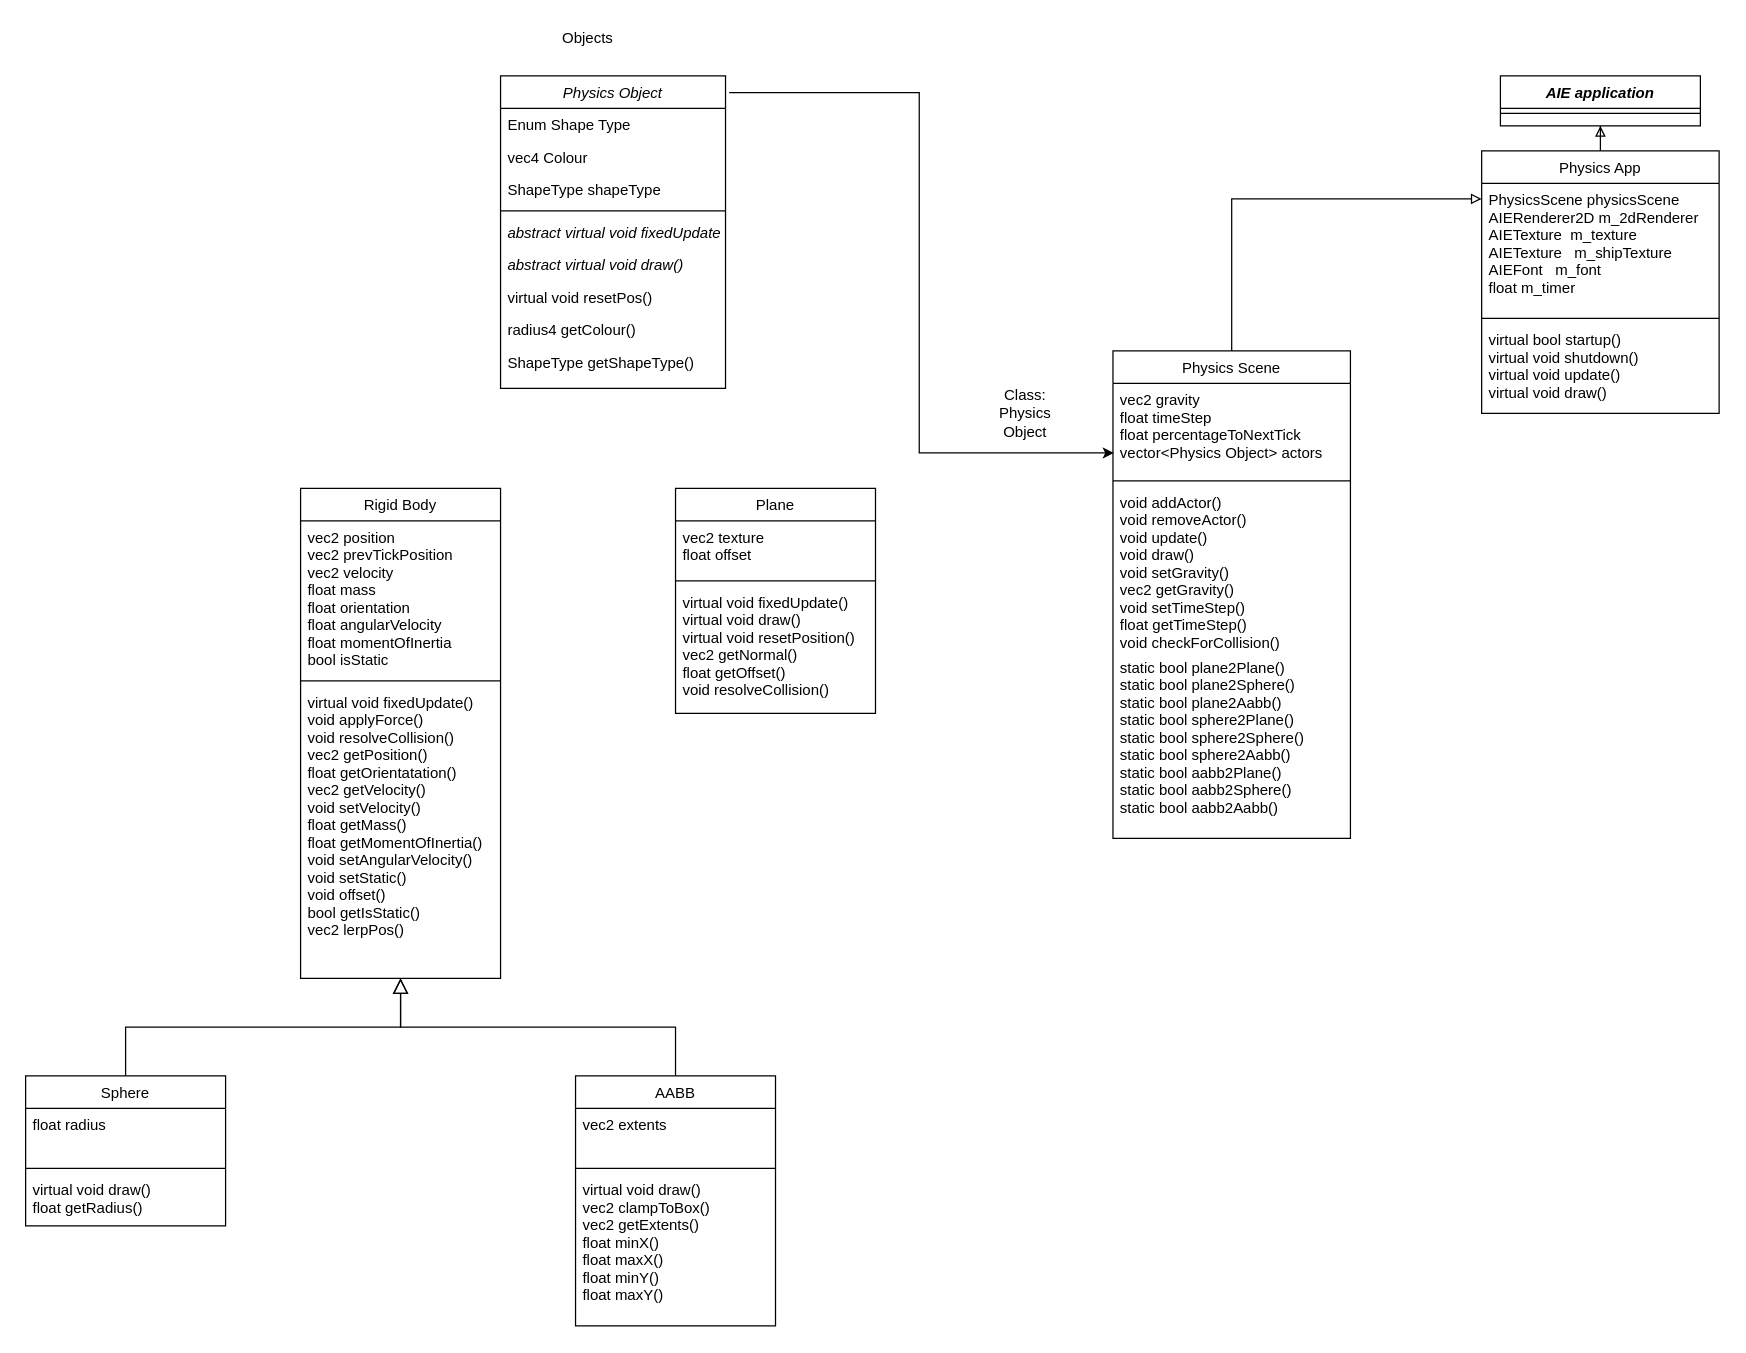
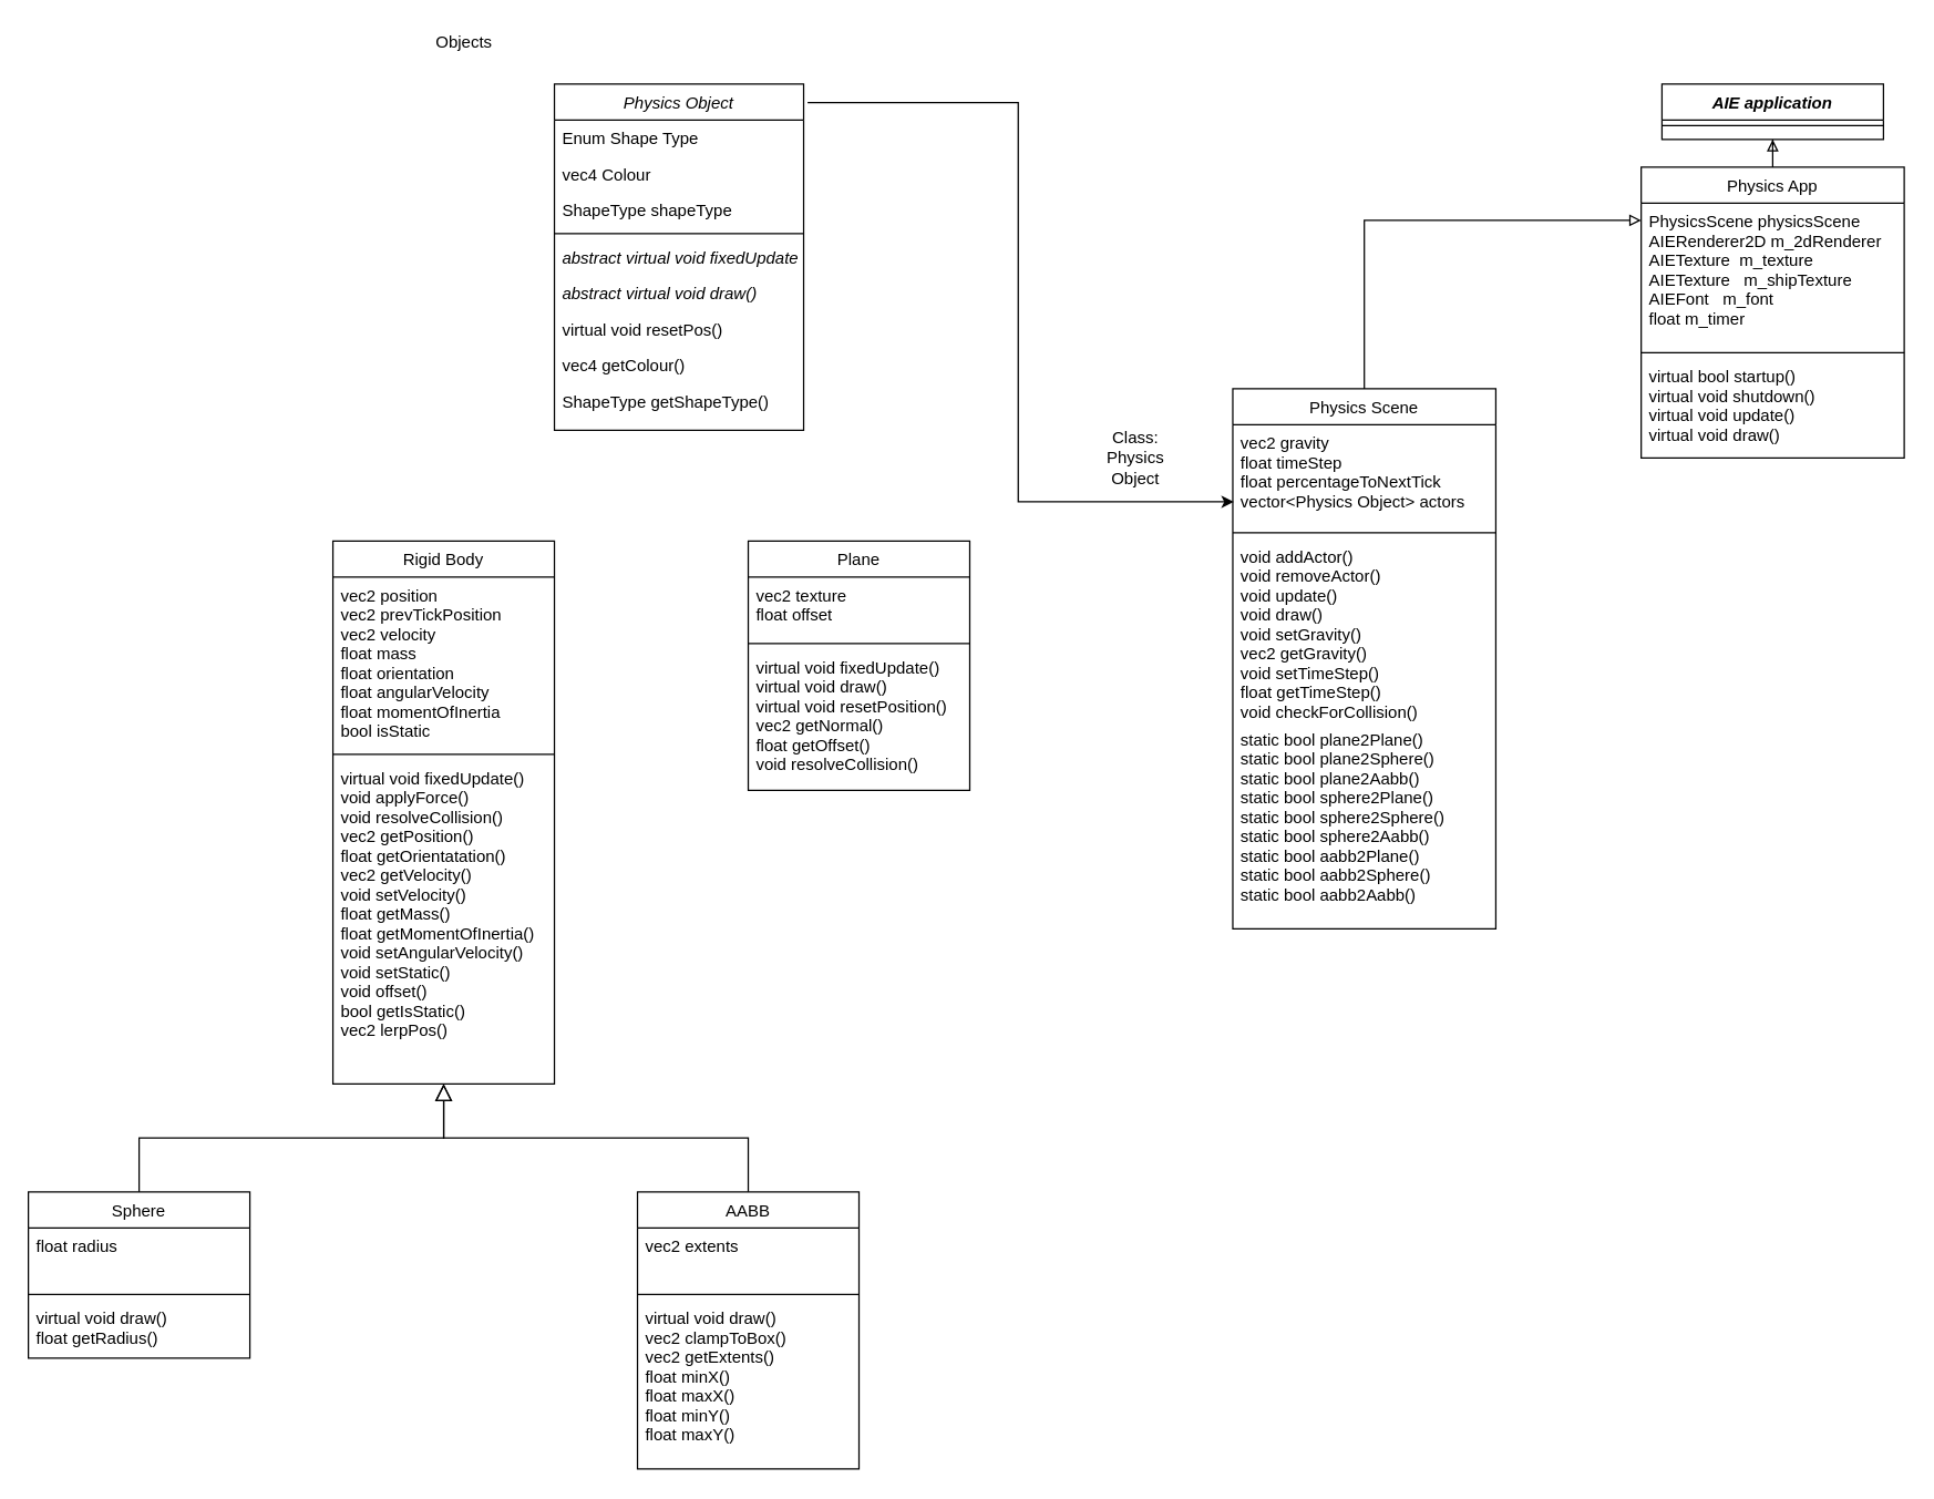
  <mxCell id="0" />
  <mxCell id="1" parent="0" />
  <mxCell id="2" style="edgeStyle=orthogonalEdgeStyle;rounded=0;orthogonalLoop=1;jettySize=auto;html=1;entryX=0.004;entryY=0.752;entryDx=0;entryDy=0;entryPerimeter=0;exitX=1.016;exitY=0.053;exitDx=0;exitDy=0;exitPerimeter=0;" parent="1" source="3" target="41" edge="1"><mxGeometry relative="1" as="geometry" /></mxCell>
  <mxCell id="3" value="Physics Object&#10;" style="swimlane;fontStyle=2;align=center;verticalAlign=top;childLayout=stackLayout;horizontal=1;startSize=26;horizontalStack=0;resizeParent=1;resizeLast=0;collapsible=1;marginBottom=0;rounded=0;shadow=0;strokeWidth=1;" parent="1" vertex="1"><mxGeometry x="400" y="60" width="180" height="250" as="geometry"><mxRectangle x="230" y="140" width="160" height="26" as="alternateBounds" /></mxGeometry></mxCell>
  <mxCell id="4" value="Enum Shape Type" style="text;align=left;verticalAlign=top;spacingLeft=4;spacingRight=4;overflow=hidden;rotatable=0;points=[[0,0.5],[1,0.5]];portConstraint=eastwest;" parent="3" vertex="1"><mxGeometry y="26" width="180" height="26" as="geometry" /></mxCell>
  <mxCell id="5" value="vec4 Colour&#10;" style="text;align=left;verticalAlign=top;spacingLeft=4;spacingRight=4;overflow=hidden;rotatable=0;points=[[0,0.5],[1,0.5]];portConstraint=eastwest;rounded=0;shadow=0;html=0;" parent="3" vertex="1"><mxGeometry y="52" width="180" height="26" as="geometry" /></mxCell>
  <mxCell id="6" value="ShapeType shapeType" style="text;align=left;verticalAlign=top;spacingLeft=4;spacingRight=4;overflow=hidden;rotatable=0;points=[[0,0.5],[1,0.5]];portConstraint=eastwest;rounded=0;shadow=0;html=0;" parent="3" vertex="1"><mxGeometry y="78" width="180" height="26" as="geometry" /></mxCell>
  <mxCell id="7" value="" style="line;html=1;strokeWidth=1;align=left;verticalAlign=middle;spacingTop=-1;spacingLeft=3;spacingRight=3;rotatable=0;labelPosition=right;points=[];portConstraint=eastwest;" parent="3" vertex="1"><mxGeometry y="104" width="180" height="8" as="geometry" /></mxCell>
  <mxCell id="8" value="abstract virtual void fixedUpdate()" style="text;align=left;verticalAlign=top;spacingLeft=4;spacingRight=4;overflow=hidden;rotatable=0;points=[[0,0.5],[1,0.5]];portConstraint=eastwest;fontStyle=2" parent="3" vertex="1"><mxGeometry y="112" width="180" height="26" as="geometry" /></mxCell>
  <mxCell id="9" value="abstract virtual void draw()&#10;" style="text;align=left;verticalAlign=top;spacingLeft=4;spacingRight=4;overflow=hidden;rotatable=0;points=[[0,0.5],[1,0.5]];portConstraint=eastwest;fontStyle=2" parent="3" vertex="1"><mxGeometry y="138" width="180" height="26" as="geometry" /></mxCell>
  <mxCell id="10" value="virtual void resetPos()&#10;" style="text;align=left;verticalAlign=top;spacingLeft=4;spacingRight=4;overflow=hidden;rotatable=0;points=[[0,0.5],[1,0.5]];portConstraint=eastwest;" parent="3" vertex="1"><mxGeometry y="164" width="180" height="26" as="geometry" /></mxCell>
- <mxCell id="11" value="radius4 getColour()&#10;" style="text;align=left;verticalAlign=top;spacingLeft=4;spacingRight=4;overflow=hidden;rotatable=0;points=[[0,0.5],[1,0.5]];portConstraint=eastwest;" parent="3" vertex="1"><mxGeometry y="190" width="180" height="26" as="geometry" /></mxCell>
+ <mxCell id="11" value="vec4 getColour()&#10;" style="text;align=left;verticalAlign=top;spacingLeft=4;spacingRight=4;overflow=hidden;rotatable=0;points=[[0,0.5],[1,0.5]];portConstraint=eastwest;" parent="3" vertex="1"><mxGeometry y="190" width="180" height="26" as="geometry" /></mxCell>
  <mxCell id="12" value="ShapeType getShapeType()" style="text;align=left;verticalAlign=top;spacingLeft=4;spacingRight=4;overflow=hidden;rotatable=0;points=[[0,0.5],[1,0.5]];portConstraint=eastwest;" parent="3" vertex="1"><mxGeometry y="216" width="180" height="26" as="geometry" /></mxCell>
  <mxCell id="13" value="Rigid Body&#10;" style="swimlane;fontStyle=0;align=center;verticalAlign=top;childLayout=stackLayout;horizontal=1;startSize=26;horizontalStack=0;resizeParent=1;resizeLast=0;collapsible=1;marginBottom=0;rounded=0;shadow=0;strokeWidth=1;" parent="1" vertex="1"><mxGeometry x="240" y="390" width="160" height="392" as="geometry"><mxRectangle x="130" y="380" width="160" height="26" as="alternateBounds" /></mxGeometry></mxCell>
  <mxCell id="14" value="vec2 position&#10;vec2 prevTickPosition&#10;vec2 velocity&#10;&#09;float mass&#10;&#09;float orientation&#10;&#09;float angularVelocity&#10;&#09;float momentOfInertia&#10;&#09;bool isStatic" style="text;align=left;verticalAlign=top;spacingLeft=4;spacingRight=4;overflow=hidden;rotatable=0;points=[[0,0.5],[1,0.5]];portConstraint=eastwest;" parent="13" vertex="1"><mxGeometry y="26" width="160" height="124" as="geometry" /></mxCell>
  <mxCell id="15" value="" style="line;html=1;strokeWidth=1;align=left;verticalAlign=middle;spacingTop=-1;spacingLeft=3;spacingRight=3;rotatable=0;labelPosition=right;points=[];portConstraint=eastwest;" parent="13" vertex="1"><mxGeometry y="150" width="160" height="8" as="geometry" /></mxCell>
  <mxCell id="16" value="virtual void fixedUpdate()&#10;&#09;void applyForce()&#10;&#09;void resolveCollision()&#10;vec2 getPosition()&#10;&#09;float getOrientatation() &#10;vec2 getVelocity() &#10;&#09;void setVelocity() &#10;&#09;float getMass() &#10;&#09;float getMomentOfInertia()&#10;&#09;void setAngularVelocity()&#10;&#09;void setStatic()&#10;&#09;void offset()&#10;&#09;bool getIsStatic() &#10;vec2 lerpPos()" style="text;align=left;verticalAlign=top;spacingLeft=4;spacingRight=4;overflow=hidden;rotatable=0;points=[[0,0.5],[1,0.5]];portConstraint=eastwest;fontStyle=0" parent="13" vertex="1"><mxGeometry y="158" width="160" height="234" as="geometry" /></mxCell>
  <mxCell id="17" value="Plane&#10;" style="swimlane;fontStyle=0;align=center;verticalAlign=top;childLayout=stackLayout;horizontal=1;startSize=26;horizontalStack=0;resizeParent=1;resizeLast=0;collapsible=1;marginBottom=0;rounded=0;shadow=0;strokeWidth=1;" parent="1" vertex="1"><mxGeometry x="540" y="390" width="160" height="180" as="geometry"><mxRectangle x="340" y="380" width="170" height="26" as="alternateBounds" /></mxGeometry></mxCell>
  <mxCell id="18" value="vec2 texture&#10;&#09;float offset" style="text;align=left;verticalAlign=top;spacingLeft=4;spacingRight=4;overflow=hidden;rotatable=0;points=[[0,0.5],[1,0.5]];portConstraint=eastwest;" parent="17" vertex="1"><mxGeometry y="26" width="160" height="44" as="geometry" /></mxCell>
  <mxCell id="19" value="" style="line;html=1;strokeWidth=1;align=left;verticalAlign=middle;spacingTop=-1;spacingLeft=3;spacingRight=3;rotatable=0;labelPosition=right;points=[];portConstraint=eastwest;" parent="17" vertex="1"><mxGeometry y="70" width="160" height="8" as="geometry" /></mxCell>
  <mxCell id="20" value="virtual void fixedUpdate()&#10;&#09;virtual void draw()&#10;&#09;virtual void resetPosition()&#10;vec2 getNormal() &#10;&#09;float getOffset() &#10;&#09;void resolveCollision()" style="text;align=left;verticalAlign=top;spacingLeft=4;spacingRight=4;overflow=hidden;rotatable=0;points=[[0,0.5],[1,0.5]];portConstraint=eastwest;" parent="17" vertex="1"><mxGeometry y="78" width="160" height="92" as="geometry" /></mxCell>
- <mxCell id="21" value="Objects" style="text;html=1;strokeColor=none;fillColor=none;align=center;verticalAlign=middle;whiteSpace=wrap;rounded=0;" parent="1" vertex="1"><mxGeometry x="450" width="40" height="20" as="geometry" y="20" /></mxCell>
+ <mxCell id="21" value="Objects" style="text;html=1;strokeColor=none;fillColor=none;align=center;verticalAlign=middle;whiteSpace=wrap;rounded=0;" parent="1" vertex="1"><mxGeometry x="315" y="20" width="40" height="20" as="geometry" /></mxCell>
  <mxCell id="22" value="AIE application" style="swimlane;fontStyle=3;align=center;verticalAlign=top;childLayout=stackLayout;horizontal=1;startSize=26;horizontalStack=0;resizeParent=1;resizeLast=0;collapsible=1;marginBottom=0;rounded=0;shadow=0;strokeWidth=1;" parent="1" vertex="1"><mxGeometry x="1200" y="60" width="160" height="40" as="geometry"><mxRectangle x="230" y="140" width="160" height="26" as="alternateBounds" /></mxGeometry></mxCell>
  <mxCell id="23" value="" style="line;html=1;strokeWidth=1;align=left;verticalAlign=middle;spacingTop=-1;spacingLeft=3;spacingRight=3;rotatable=0;labelPosition=right;points=[];portConstraint=eastwest;" parent="22" vertex="1"><mxGeometry y="26" width="160" height="8" as="geometry" /></mxCell>
  <mxCell id="24" value="Sphere&#10;" style="swimlane;fontStyle=0;align=center;verticalAlign=top;childLayout=stackLayout;horizontal=1;startSize=26;horizontalStack=0;resizeParent=1;resizeLast=0;collapsible=1;marginBottom=0;rounded=0;shadow=0;strokeWidth=1;" parent="1" vertex="1"><mxGeometry x="20" y="860" width="160" height="120" as="geometry"><mxRectangle x="-460" y="830" width="170" height="26" as="alternateBounds" /></mxGeometry></mxCell>
  <mxCell id="25" value="float radius&#10;&#10;" style="text;align=left;verticalAlign=top;spacingLeft=4;spacingRight=4;overflow=hidden;rotatable=0;points=[[0,0.5],[1,0.5]];portConstraint=eastwest;" parent="24" vertex="1"><mxGeometry y="26" width="160" height="44" as="geometry" /></mxCell>
  <mxCell id="26" value="" style="line;html=1;strokeWidth=1;align=left;verticalAlign=middle;spacingTop=-1;spacingLeft=3;spacingRight=3;rotatable=0;labelPosition=right;points=[];portConstraint=eastwest;" parent="24" vertex="1"><mxGeometry y="70" width="160" height="8" as="geometry" /></mxCell>
  <mxCell id="27" value="virtual void draw()&#10;&#09;float getRadius() " style="text;align=left;verticalAlign=top;spacingLeft=4;spacingRight=4;overflow=hidden;rotatable=0;points=[[0,0.5],[1,0.5]];portConstraint=eastwest;" parent="24" vertex="1"><mxGeometry y="78" width="160" height="42" as="geometry" /></mxCell>
  <mxCell id="28" value="" style="endArrow=block;endSize=10;endFill=0;shadow=0;strokeWidth=1;rounded=0;edgeStyle=elbowEdgeStyle;elbow=vertical;exitX=0.5;exitY=0;exitDx=0;exitDy=0;" parent="1" source="24" target="16" edge="1"><mxGeometry width="160" relative="1" as="geometry"><mxPoint x="630" y="400" as="sourcePoint" /><mxPoint x="490" y="320" as="targetPoint" /><Array as="points" /></mxGeometry></mxCell>
  <mxCell id="29" value="AABB&#10;" style="swimlane;fontStyle=0;align=center;verticalAlign=top;childLayout=stackLayout;horizontal=1;startSize=26;horizontalStack=0;resizeParent=1;resizeLast=0;collapsible=1;marginBottom=0;rounded=0;shadow=0;strokeWidth=1;" parent="1" vertex="1"><mxGeometry x="460" y="860" width="160" height="200" as="geometry"><mxRectangle x="-460" y="830" width="170" height="26" as="alternateBounds" /></mxGeometry></mxCell>
  <mxCell id="30" value="vec2 extents" style="text;align=left;verticalAlign=top;spacingLeft=4;spacingRight=4;overflow=hidden;rotatable=0;points=[[0,0.5],[1,0.5]];portConstraint=eastwest;" parent="29" vertex="1"><mxGeometry y="26" width="160" height="44" as="geometry" /></mxCell>
  <mxCell id="31" value="" style="line;html=1;strokeWidth=1;align=left;verticalAlign=middle;spacingTop=-1;spacingLeft=3;spacingRight=3;rotatable=0;labelPosition=right;points=[];portConstraint=eastwest;" parent="29" vertex="1"><mxGeometry y="70" width="160" height="8" as="geometry" /></mxCell>
  <mxCell id="32" value="virtual void draw()&#10;vec2 clampToBox()&#10;vec2 getExtents() &#10;&#09;float minX() &#10;&#09;float maxX() &#10;&#09;float minY() &#10;&#09;float maxY() " style="text;align=left;verticalAlign=top;spacingLeft=4;spacingRight=4;overflow=hidden;rotatable=0;points=[[0,0.5],[1,0.5]];portConstraint=eastwest;" parent="29" vertex="1"><mxGeometry y="78" width="160" height="112" as="geometry" /></mxCell>
  <mxCell id="33" value="" style="endArrow=block;endSize=10;endFill=0;shadow=0;strokeWidth=1;rounded=0;edgeStyle=elbowEdgeStyle;elbow=vertical;exitX=0.5;exitY=0;exitDx=0;exitDy=0;" parent="1" source="29" target="16" edge="1"><mxGeometry width="160" relative="1" as="geometry"><mxPoint x="110" y="870" as="sourcePoint" /><mxPoint x="330" y="792" as="targetPoint" /><Array as="points" /></mxGeometry></mxCell>
  <mxCell id="34" style="edgeStyle=orthogonalEdgeStyle;rounded=0;orthogonalLoop=1;jettySize=auto;html=1;entryX=0.5;entryY=1;entryDx=0;entryDy=0;endArrow=block;endFill=0;" parent="1" source="35" target="22" edge="1"><mxGeometry relative="1" as="geometry" /></mxCell>
  <mxCell id="35" value="Physics App" style="swimlane;fontStyle=0;align=center;verticalAlign=top;childLayout=stackLayout;horizontal=1;startSize=26;horizontalStack=0;resizeParent=1;resizeLast=0;collapsible=1;marginBottom=0;rounded=0;shadow=0;strokeWidth=1;" parent="1" vertex="1"><mxGeometry x="1185" y="120" width="190" height="210" as="geometry"><mxRectangle x="230" y="140" width="160" height="26" as="alternateBounds" /></mxGeometry></mxCell>
  <mxCell id="36" value="PhysicsScene physicsScene&#10;&#09;AIERenderer2D m_2dRenderer&#10;&#09;AIETexture  m_texture&#10;AIETexture   m_shipTexture&#10;AIEFont   m_font&#10;&#09;float m_timer" style="text;align=left;verticalAlign=top;spacingLeft=4;spacingRight=4;overflow=hidden;rotatable=0;points=[[0,0.5],[1,0.5]];portConstraint=eastwest;" parent="35" vertex="1"><mxGeometry y="26" width="190" height="104" as="geometry" /></mxCell>
  <mxCell id="37" value="" style="line;html=1;strokeWidth=1;align=left;verticalAlign=middle;spacingTop=-1;spacingLeft=3;spacingRight=3;rotatable=0;labelPosition=right;points=[];portConstraint=eastwest;" parent="35" vertex="1"><mxGeometry y="130" width="190" height="8" as="geometry" /></mxCell>
  <mxCell id="38" value="virtual bool startup()&#10;&#09;virtual void shutdown()&#10;&#09;virtual void update()&#10;&#09;virtual void draw()" style="text;align=left;verticalAlign=top;spacingLeft=4;spacingRight=4;overflow=hidden;rotatable=0;points=[[0,0.5],[1,0.5]];portConstraint=eastwest;" parent="35" vertex="1"><mxGeometry y="138" width="190" height="68" as="geometry" /></mxCell>
  <mxCell id="39" style="edgeStyle=orthogonalEdgeStyle;rounded=0;orthogonalLoop=1;jettySize=auto;html=1;entryX=0;entryY=0.119;entryDx=0;entryDy=0;entryPerimeter=0;exitX=0.5;exitY=0;exitDx=0;exitDy=0;endArrow=block;endFill=0;" parent="1" source="40" target="36" edge="1"><mxGeometry relative="1" as="geometry" /></mxCell>
  <mxCell id="40" value="Physics Scene" style="swimlane;fontStyle=0;align=center;verticalAlign=top;childLayout=stackLayout;horizontal=1;startSize=26;horizontalStack=0;resizeParent=1;resizeLast=0;collapsible=1;marginBottom=0;rounded=0;shadow=0;strokeWidth=1;" parent="1" vertex="1"><mxGeometry x="890" y="280" width="190" height="390" as="geometry"><mxRectangle x="230" y="140" width="160" height="26" as="alternateBounds" /></mxGeometry></mxCell>
  <mxCell id="41" value="vec2 gravity&#10;&#09;float timeStep&#10;&#09;float percentageToNextTick&#10;vector&lt;Physics Object&gt; actors" style="text;align=left;verticalAlign=top;spacingLeft=4;spacingRight=4;overflow=hidden;rotatable=0;points=[[0,0.5],[1,0.5]];portConstraint=eastwest;" parent="40" vertex="1"><mxGeometry y="26" width="190" height="74" as="geometry" /></mxCell>
  <mxCell id="42" value="" style="line;html=1;strokeWidth=1;align=left;verticalAlign=middle;spacingTop=-1;spacingLeft=3;spacingRight=3;rotatable=0;labelPosition=right;points=[];portConstraint=eastwest;" parent="40" vertex="1"><mxGeometry y="100" width="190" height="8" as="geometry" /></mxCell>
  <mxCell id="43" value="void addActor()&#10;&#09;void removeActor()&#10;&#09;void update()&#10;&#09;void draw()&#10;&#09;void setGravity()&#10;vec2 getGravity() &#10;&#09;void setTimeStep()&#10;&#09;float getTimeStep() &#10;&#09;void checkForCollision()" style="text;align=left;verticalAlign=top;spacingLeft=4;spacingRight=4;overflow=hidden;rotatable=0;points=[[0,0.5],[1,0.5]];portConstraint=eastwest;" parent="40" vertex="1"><mxGeometry y="108" width="190" height="132" as="geometry" /></mxCell>
  <mxCell id="44" value="static bool plane2Plane()&#10;static bool plane2Sphere()&#10;static bool plane2Aabb()&#10;static bool sphere2Plane()&#10;static bool sphere2Sphere()&#10;static bool sphere2Aabb()&#10;static bool aabb2Plane()&#10;static bool aabb2Sphere()&#10;static bool aabb2Aabb()" style="text;align=left;verticalAlign=top;spacingLeft=4;spacingRight=4;overflow=hidden;rotatable=0;points=[[0,0.5],[1,0.5]];portConstraint=eastwest;" parent="40" vertex="1"><mxGeometry y="240" width="190" height="150" as="geometry" /></mxCell>
  <mxCell id="45" value="Class: Physics Object" style="text;html=1;strokeColor=none;fillColor=none;align=center;verticalAlign=middle;whiteSpace=wrap;rounded=0;" parent="1" vertex="1"><mxGeometry x="800" y="320" width="40" height="20" as="geometry" /></mxCell>
